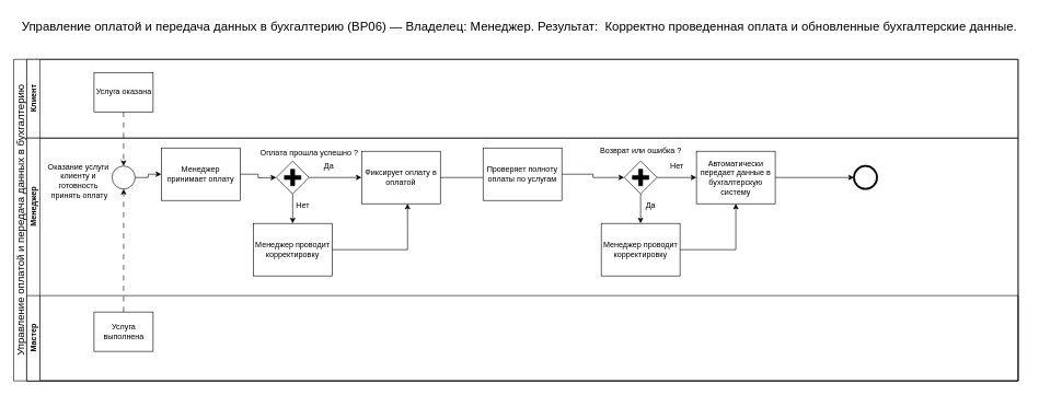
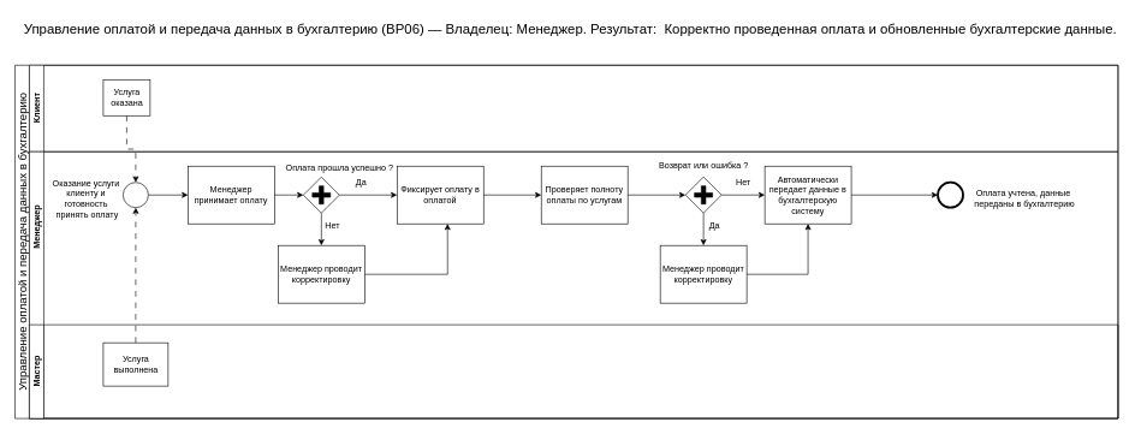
  <mxCell id="0" />
  <mxCell id="1" parent="0" />
  <mxCell id="2" value="&lt;font style=&quot;font-size: 19px;&quot;&gt;Управление&amp;nbsp;оплатой и передача данных в бухгалтерию (BP06) — Владелец: Менеджер. Результат:&amp;nbsp;&amp;nbsp;Корректно проведенная оплата и обновленные бухгалтерские данные.&lt;/font&gt;" style="text;html=1;align=center;verticalAlign=middle;resizable=0;points=[];autosize=1;strokeColor=none;fillColor=none;" parent="1" vertex="1"><mxGeometry x="20" y="20" width="1540" height="40" as="geometry" /></mxCell>
  <mxCell id="3" value="&lt;span style=&quot;font-weight: 400; text-wrap-mode: nowrap;&quot;&gt;&lt;font style=&quot;font-size: 16px;&quot;&gt;Управление&amp;nbsp;оплатой и передача данных в бухгалтерию&lt;/font&gt;&lt;/span&gt;" style="swimlane;html=1;childLayout=stackLayout;resizeParent=1;resizeParentMax=0;horizontal=0;startSize=20;horizontalStack=0;whiteSpace=wrap;" parent="1" vertex="1"><mxGeometry x="20" y="90" width="1530" height="490" as="geometry" /></mxCell>
  <mxCell id="4" value="Клиент" style="swimlane;html=1;startSize=20;horizontal=0;" parent="3" vertex="1"><mxGeometry x="20" width="1510" height="120" as="geometry" /></mxCell>
- <mxCell id="5" value="Услуга оказана" style="whiteSpace=wrap;html=1;" parent="4" vertex="1"><mxGeometry x="102.5" y="20" width="90" height="60" as="geometry" /></mxCell>
+ <mxCell id="5" value="Услуга оказана" style="whiteSpace=wrap;html=1;" parent="4" vertex="1"><mxGeometry x="102.5" y="20" width="65" height="50" as="geometry" /></mxCell>
  <mxCell id="6" style="edgeStyle=orthogonalEdgeStyle;rounded=0;orthogonalLoop=1;jettySize=auto;html=1;exitX=0.5;exitY=1;exitDx=0;exitDy=0;entryX=0.5;entryY=0;entryDx=0;entryDy=0;entryPerimeter=0;dashed=1;dashPattern=8 8;" parent="3" source="5" target="8" edge="1"><mxGeometry relative="1" as="geometry" /></mxCell>
  <mxCell id="7" value="&lt;span style=&quot;white-space: pre;&quot;&gt;&#09;&lt;/span&gt;&lt;span style=&quot;white-space: pre;&quot;&gt;&#09;&lt;/span&gt;&lt;span style=&quot;white-space: pre;&quot;&gt;&#09;&lt;/span&gt;&lt;span style=&quot;white-space: pre;&quot;&gt;&#09;&lt;/span&gt;&lt;span style=&quot;white-space: pre;&quot;&gt;&#09;&lt;/span&gt;&lt;span style=&quot;white-space: pre;&quot;&gt;&#09;&lt;/span&gt;Менеджер" style="swimlane;html=1;startSize=20;horizontal=0;" parent="3" vertex="1"><mxGeometry x="20" y="120" width="1510" height="370" as="geometry" /></mxCell>
  <mxCell id="8" value="" style="points=[[0.145,0.145,0],[0.5,0,0],[0.855,0.145,0],[1,0.5,0],[0.855,0.855,0],[0.5,1,0],[0.145,0.855,0],[0,0.5,0]];shape=mxgraph.bpmn.event;html=1;verticalLabelPosition=bottom;labelBackgroundColor=#ffffff;verticalAlign=top;align=center;perimeter=ellipsePerimeter;outlineConnect=0;aspect=fixed;outline=standard;symbol=general;" parent="7" vertex="1"><mxGeometry x="130" y="42.5" width="35" height="35" as="geometry" /></mxCell>
  <mxCell id="9" value="Оказание услуги&amp;nbsp;&lt;div&gt;клиенту и&amp;nbsp;&lt;div&gt;готовность&amp;nbsp;&lt;/div&gt;&lt;div&gt;принять оплату&lt;/div&gt;&lt;/div&gt;" style="text;html=1;align=center;verticalAlign=middle;resizable=0;points=[];autosize=1;strokeColor=none;fillColor=none;" parent="7" vertex="1"><mxGeometry x="20" y="30" width="120" height="70" as="geometry" /></mxCell>
- <mxCell id="10" value="Менеджер принимает оплату" style="points=[[0.25,0,0],[0.5,0,0],[0.75,0,0],[1,0.25,0],[1,0.5,0],[1,0.75,0],[0.75,1,0],[0.5,1,0],[0.25,1,0],[0,0.75,0],[0,0.5,0],[0,0.25,0]];shape=mxgraph.bpmn.task2;whiteSpace=wrap;rectStyle=rounded;size=10;html=1;container=1;expand=0;collapsible=0;taskMarker=abstract;" parent="7" vertex="1"><mxGeometry x="205" y="15" width="120" height="80" as="geometry" /></mxCell>
+ <mxCell id="10" value="Менеджер принимает оплату" style="points=[[0.25,0,0],[0.5,0,0],[0.75,0,0],[1,0.25,0],[1,0.5,0],[1,0.75,0],[0.75,1,0],[0.5,1,0],[0.25,1,0],[0,0.75,0],[0,0.5,0],[0,0.25,0]];shape=mxgraph.bpmn.task2;whiteSpace=wrap;rectStyle=rounded;size=10;html=1;container=1;expand=0;collapsible=0;taskMarker=abstract;" parent="7" vertex="1"><mxGeometry x="220" y="20" width="120" height="80" as="geometry" /></mxCell>
  <mxCell id="11" value="Фиксирует оплату в оплатой" style="points=[[0.25,0,0],[0.5,0,0],[0.75,0,0],[1,0.25,0],[1,0.5,0],[1,0.75,0],[0.75,1,0],[0.5,1,0],[0.25,1,0],[0,0.75,0],[0,0.5,0],[0,0.25,0]];shape=mxgraph.bpmn.task2;whiteSpace=wrap;rectStyle=rounded;size=10;html=1;container=1;expand=0;collapsible=0;taskMarker=abstract;" parent="7" vertex="1"><mxGeometry x="510" y="20" width="120" height="80" as="geometry" /></mxCell>
  <mxCell id="12" style="edgeStyle=orthogonalEdgeStyle;rounded=0;orthogonalLoop=1;jettySize=auto;html=1;exitX=1;exitY=0.5;exitDx=0;exitDy=0;exitPerimeter=0;entryX=0;entryY=0.5;entryDx=0;entryDy=0;entryPerimeter=0;" parent="7" source="8" target="10" edge="1"><mxGeometry relative="1" as="geometry" /></mxCell>
  <mxCell id="13" style="edgeStyle=orthogonalEdgeStyle;rounded=0;orthogonalLoop=1;jettySize=auto;html=1;exitX=1;exitY=0.5;exitDx=0;exitDy=0;exitPerimeter=0;entryX=0;entryY=0.5;entryDx=0;entryDy=0;entryPerimeter=0;" parent="7" source="10" edge="1"><mxGeometry relative="1" as="geometry"><mxPoint x="380" y="60" as="targetPoint" /></mxGeometry></mxCell>
  <mxCell id="14" style="edgeStyle=orthogonalEdgeStyle;rounded=0;orthogonalLoop=1;jettySize=auto;html=1;exitX=1;exitY=0.5;exitDx=0;exitDy=0;exitPerimeter=0;entryX=0;entryY=0.5;entryDx=0;entryDy=0;entryPerimeter=0;" parent="7" source="11" edge="1"><mxGeometry relative="1" as="geometry"><mxPoint x="710" y="60" as="targetPoint" /></mxGeometry></mxCell>
  <mxCell id="15" value="Мастер" style="swimlane;html=1;startSize=20;horizontal=0;" parent="7" vertex="1"><mxGeometry y="240" width="1510" height="130" as="geometry"><mxRectangle x="20" y="240" width="740" height="30" as="alternateBounds" /></mxGeometry></mxCell>
  <mxCell id="16" value="Услуга выполнена" style="whiteSpace=wrap;html=1;" parent="15" vertex="1"><mxGeometry x="102.5" y="25" width="90" height="60" as="geometry" /></mxCell>
  <mxCell id="17" style="edgeStyle=orthogonalEdgeStyle;rounded=0;orthogonalLoop=1;jettySize=auto;html=1;exitX=0.5;exitY=0;exitDx=0;exitDy=0;entryX=0.5;entryY=1;entryDx=0;entryDy=0;entryPerimeter=0;dashed=1;dashPattern=8 8;" parent="7" source="16" target="8" edge="1"><mxGeometry relative="1" as="geometry" /></mxCell>
- <mxCell id="18" value="Проверяет полноту оплаты по услугам" style="points=[[0.25,0,0],[0.5,0,0],[0.75,0,0],[1,0.25,0],[1,0.5,0],[1,0.75,0],[0.75,1,0],[0.5,1,0],[0.25,1,0],[0,0.75,0],[0,0.5,0],[0,0.25,0]];shape=mxgraph.bpmn.task2;whiteSpace=wrap;rectStyle=rounded;size=10;html=1;container=1;expand=0;collapsible=0;taskMarker=abstract;" parent="7" vertex="1"><mxGeometry x="695" y="15" width="120" height="80" as="geometry" /></mxCell>
+ <mxCell id="18" value="Проверяет полноту оплаты по услугам" style="points=[[0.25,0,0],[0.5,0,0],[0.75,0,0],[1,0.25,0],[1,0.5,0],[1,0.75,0],[0.75,1,0],[0.5,1,0],[0.25,1,0],[0,0.75,0],[0,0.5,0],[0,0.25,0]];shape=mxgraph.bpmn.task2;whiteSpace=wrap;rectStyle=rounded;size=10;html=1;container=1;expand=0;collapsible=0;taskMarker=abstract;" parent="7" vertex="1"><mxGeometry x="710" y="20" width="120" height="80" as="geometry" /></mxCell>
  <mxCell id="19" value="Менеджер проводит корректировку" style="points=[[0.25,0,0],[0.5,0,0],[0.75,0,0],[1,0.25,0],[1,0.5,0],[1,0.75,0],[0.75,1,0],[0.5,1,0],[0.25,1,0],[0,0.75,0],[0,0.5,0],[0,0.25,0]];shape=mxgraph.bpmn.task2;whiteSpace=wrap;rectStyle=rounded;size=10;html=1;container=1;expand=0;collapsible=0;taskMarker=abstract;" parent="7" vertex="1"><mxGeometry x="345" y="130" width="120" height="80" as="geometry" /></mxCell>
  <mxCell id="20" value="Автоматически передает данные в бухгалтерскую систему" style="points=[[0.25,0,0],[0.5,0,0],[0.75,0,0],[1,0.25,0],[1,0.5,0],[1,0.75,0],[0.75,1,0],[0.5,1,0],[0.25,1,0],[0,0.75,0],[0,0.5,0],[0,0.25,0]];shape=mxgraph.bpmn.task2;whiteSpace=wrap;rectStyle=rounded;size=10;html=1;container=1;expand=0;collapsible=0;taskMarker=abstract;" parent="7" vertex="1"><mxGeometry x="1020" y="20" width="120" height="80" as="geometry" /></mxCell>
  <mxCell id="21" value="" style="points=[[0.145,0.145,0],[0.5,0,0],[0.855,0.145,0],[1,0.5,0],[0.855,0.855,0],[0.5,1,0],[0.145,0.855,0],[0,0.5,0]];shape=mxgraph.bpmn.event;html=1;verticalLabelPosition=bottom;labelBackgroundColor=#ffffff;verticalAlign=top;align=center;perimeter=ellipsePerimeter;outlineConnect=0;aspect=fixed;outline=end;symbol=terminate2;" parent="7" vertex="1"><mxGeometry x="1260" y="42.5" width="35" height="35" as="geometry" /></mxCell>
+ <mxCell id="22" value="Оплата учтена, данные&amp;nbsp;&lt;div&gt;переданы в бухгалтерию&lt;/div&gt;" style="text;html=1;align=center;verticalAlign=middle;resizable=0;points=[];autosize=1;strokeColor=none;fillColor=none;" parent="7" vertex="1"><mxGeometry x="1300" y="45" width="160" height="40" as="geometry" /></mxCell>
  <mxCell id="23" value="" style="points=[[0.25,0.25,0],[0.5,0,0],[0.75,0.25,0],[1,0.5,0],[0.75,0.75,0],[0.5,1,0],[0.25,0.75,0],[0,0.5,0]];shape=mxgraph.bpmn.gateway2;html=1;verticalLabelPosition=bottom;labelBackgroundColor=#ffffff;verticalAlign=top;align=center;perimeter=rhombusPerimeter;outlineConnect=0;outline=none;symbol=none;gwType=parallel;" parent="7" vertex="1"><mxGeometry x="380" y="35" width="50" height="50" as="geometry" /></mxCell>
  <mxCell id="24" style="edgeStyle=orthogonalEdgeStyle;rounded=0;orthogonalLoop=1;jettySize=auto;html=1;exitX=1;exitY=0.5;exitDx=0;exitDy=0;exitPerimeter=0;entryX=0;entryY=0.5;entryDx=0;entryDy=0;entryPerimeter=0;" parent="7" source="23" target="11" edge="1"><mxGeometry relative="1" as="geometry" /></mxCell>
  <mxCell id="25" style="edgeStyle=orthogonalEdgeStyle;rounded=0;orthogonalLoop=1;jettySize=auto;html=1;exitX=0.5;exitY=1;exitDx=0;exitDy=0;exitPerimeter=0;entryX=0.5;entryY=0;entryDx=0;entryDy=0;entryPerimeter=0;" parent="7" source="23" target="19" edge="1"><mxGeometry relative="1" as="geometry" /></mxCell>
  <mxCell id="26" style="edgeStyle=orthogonalEdgeStyle;rounded=0;orthogonalLoop=1;jettySize=auto;html=1;exitX=1;exitY=0.5;exitDx=0;exitDy=0;exitPerimeter=0;entryX=0.583;entryY=1;entryDx=0;entryDy=0;entryPerimeter=0;" parent="7" source="19" target="11" edge="1"><mxGeometry relative="1" as="geometry"><mxPoint x="578" y="104" as="targetPoint" /></mxGeometry></mxCell>
  <mxCell id="27" style="edgeStyle=orthogonalEdgeStyle;rounded=0;orthogonalLoop=1;jettySize=auto;html=1;exitX=1;exitY=0.5;exitDx=0;exitDy=0;exitPerimeter=0;" parent="7" source="28" edge="1"><mxGeometry relative="1" as="geometry"><mxPoint x="1020" y="60" as="targetPoint" /></mxGeometry></mxCell>
  <mxCell id="28" value="" style="points=[[0.25,0.25,0],[0.5,0,0],[0.75,0.25,0],[1,0.5,0],[0.75,0.75,0],[0.5,1,0],[0.25,0.75,0],[0,0.5,0]];shape=mxgraph.bpmn.gateway2;html=1;verticalLabelPosition=bottom;labelBackgroundColor=#ffffff;verticalAlign=top;align=center;perimeter=rhombusPerimeter;outlineConnect=0;outline=none;symbol=none;gwType=parallel;" parent="7" vertex="1"><mxGeometry x="910" y="35" width="50" height="50" as="geometry" /></mxCell>
  <mxCell id="29" value="Возврат или ошибка ?" style="text;html=1;align=center;verticalAlign=middle;resizable=0;points=[];autosize=1;strokeColor=none;fillColor=none;" parent="7" vertex="1"><mxGeometry x="860" y="5" width="150" height="30" as="geometry" /></mxCell>
  <mxCell id="30" style="edgeStyle=orthogonalEdgeStyle;rounded=0;orthogonalLoop=1;jettySize=auto;html=1;exitX=1;exitY=0.5;exitDx=0;exitDy=0;exitPerimeter=0;entryX=0;entryY=0.5;entryDx=0;entryDy=0;entryPerimeter=0;" parent="7" source="18" target="28" edge="1"><mxGeometry relative="1" as="geometry" /></mxCell>
  <mxCell id="31" value="Менеджер проводит корректировку" style="points=[[0.25,0,0],[0.5,0,0],[0.75,0,0],[1,0.25,0],[1,0.5,0],[1,0.75,0],[0.75,1,0],[0.5,1,0],[0.25,1,0],[0,0.75,0],[0,0.5,0],[0,0.25,0]];shape=mxgraph.bpmn.task2;whiteSpace=wrap;rectStyle=rounded;size=10;html=1;container=1;expand=0;collapsible=0;taskMarker=abstract;" parent="7" vertex="1"><mxGeometry x="875" y="130" width="120" height="80" as="geometry" /></mxCell>
  <mxCell id="32" style="edgeStyle=orthogonalEdgeStyle;rounded=0;orthogonalLoop=1;jettySize=auto;html=1;exitX=0.5;exitY=1;exitDx=0;exitDy=0;exitPerimeter=0;entryX=0.5;entryY=0;entryDx=0;entryDy=0;entryPerimeter=0;" parent="7" source="28" target="31" edge="1"><mxGeometry relative="1" as="geometry" /></mxCell>
  <mxCell id="33" style="edgeStyle=orthogonalEdgeStyle;rounded=0;orthogonalLoop=1;jettySize=auto;html=1;exitX=1;exitY=0.5;exitDx=0;exitDy=0;exitPerimeter=0;entryX=0.5;entryY=1;entryDx=0;entryDy=0;entryPerimeter=0;" parent="7" source="31" target="20" edge="1"><mxGeometry relative="1" as="geometry" /></mxCell>
  <mxCell id="34" style="edgeStyle=orthogonalEdgeStyle;rounded=0;orthogonalLoop=1;jettySize=auto;html=1;exitX=1;exitY=0.5;exitDx=0;exitDy=0;exitPerimeter=0;entryX=0;entryY=0.5;entryDx=0;entryDy=0;entryPerimeter=0;" parent="7" source="20" target="21" edge="1"><mxGeometry relative="1" as="geometry" /></mxCell>
  <mxCell id="35" value="Оплата прошла успешно ?" style="text;html=1;align=center;verticalAlign=middle;resizable=0;points=[];autosize=1;strokeColor=none;fillColor=none;" parent="1" vertex="1"><mxGeometry x="385" y="218" width="170" height="30" as="geometry" /></mxCell>
  <mxCell id="36" value="Да" style="text;html=1;align=center;verticalAlign=middle;resizable=0;points=[];autosize=1;strokeColor=none;fillColor=none;" parent="1" vertex="1"><mxGeometry x="480" y="238" width="40" height="30" as="geometry" /></mxCell>
  <mxCell id="37" value="Нет" style="text;html=1;align=center;verticalAlign=middle;resizable=0;points=[];autosize=1;strokeColor=none;fillColor=none;" parent="1" vertex="1"><mxGeometry x="440" y="298" width="40" height="30" as="geometry" /></mxCell>
  <mxCell id="38" value="Нет" style="text;html=1;align=center;verticalAlign=middle;resizable=0;points=[];autosize=1;strokeColor=none;fillColor=none;" parent="1" vertex="1"><mxGeometry x="1010" y="238" width="40" height="30" as="geometry" /></mxCell>
  <mxCell id="39" value="Да" style="text;html=1;align=center;verticalAlign=middle;resizable=0;points=[];autosize=1;strokeColor=none;fillColor=none;" parent="1" vertex="1"><mxGeometry x="970" y="298" width="40" height="30" as="geometry" /></mxCell>
